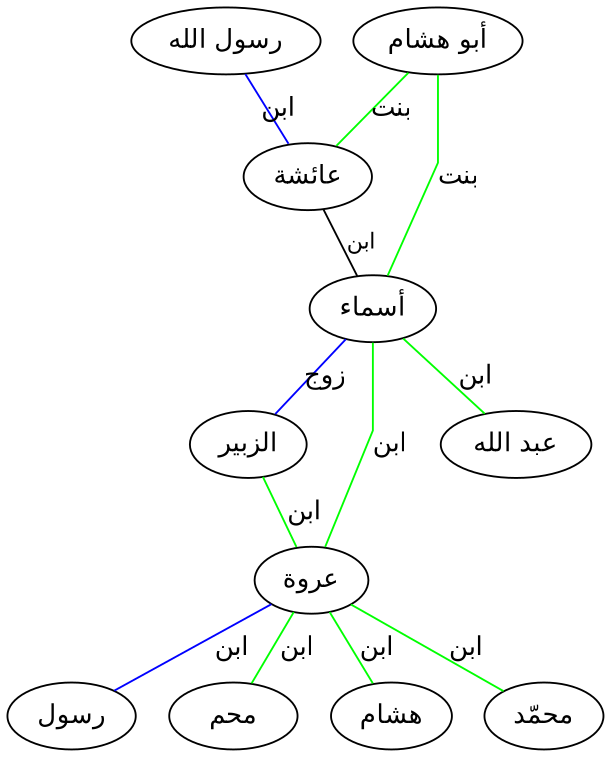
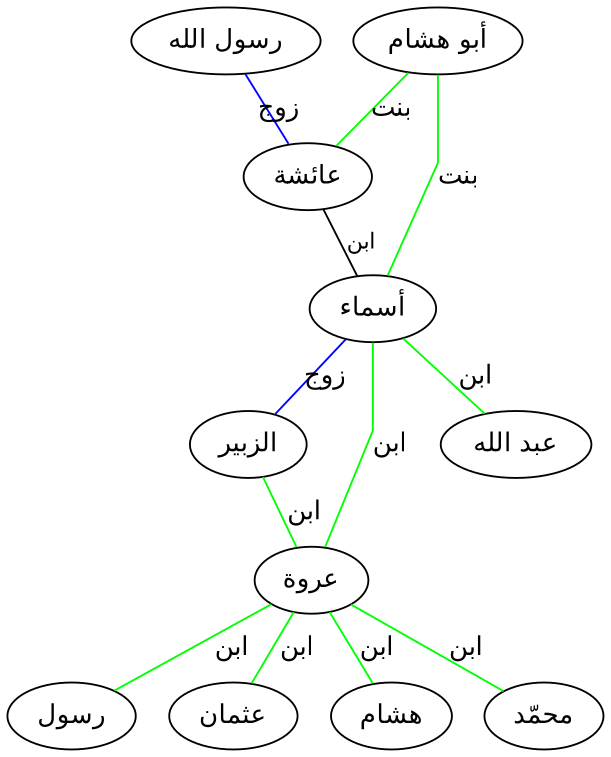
  graph {
    fontname="JetBrains Mono"
    nodesep=0.25
    ranksep=0.3
    splines=line
    node [fontname="JetBrains Mono"]
    edge [color=green fontname="JetBrains Mono" labelangle=45]
    "رسول الله"
    "عائشة"
    "أسماء"
    "الزبير"
    "عروة"
    "عبد الله"
    n7 [label="أبو هشام"]
    n8 [label="رسول"]
-   "عثمان" [label="محم"]
+   "عثمان"
    "هشام"
    "محمّد"
-   "رسول الله" -- "عائشة" [color=blue label="ابن"]
+   "رسول الله" -- "عائشة" [color=blue label="زوج"]
    "عائشة" -- "أسماء" [fontsize=12 label="ابن" color=""]
    "أسماء" -- "الزبير" [color=blue label="زوج"]
    "أسماء" -- "عروة" [label="ابن"]
    "أسماء" -- "عبد الله" [label="ابن"]
    "الزبير" -- "عروة" [label="ابن"]
-   "عروة" -- n8 [color=blue label="ابن"]
+   "عروة" -- n8 [label="ابن"]
    "عروة" -- "عثمان" [label="ابن"]
    "عروة" -- "هشام" [label="ابن"]
    "عروة" -- "محمّد" [label="ابن"]
    n7 -- "عائشة" [label="بنت"]
    n7 -- "أسماء" [label="بنت"]
  }
